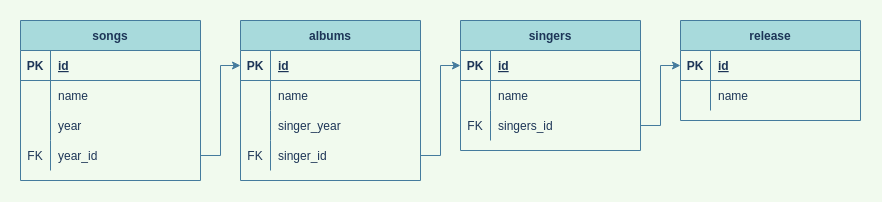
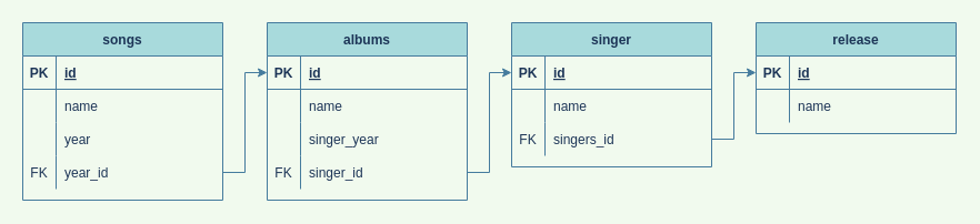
  <mxCell id="0" />
  <mxCell id="1" parent="0" />
  <mxCell id="2" value="release" style="shape=table;startSize=30;container=1;collapsible=1;childLayout=tableLayout;fixedRows=1;rowLines=0;fontStyle=1;align=center;resizeLast=1;fillColor=#A8DADC;strokeColor=#457B9D;fontColor=#1D3557;rounded=0;" vertex="1" parent="1"><mxGeometry x="680" y="20" width="180" height="100" as="geometry" /></mxCell>
  <mxCell id="3" value="" style="shape=tableRow;horizontal=0;startSize=0;swimlaneHead=0;swimlaneBody=0;fillColor=none;collapsible=0;dropTarget=0;points=[[0,0.5],[1,0.5]];portConstraint=eastwest;top=0;left=0;right=0;bottom=1;strokeColor=#457B9D;fontColor=#1D3557;rounded=0;" vertex="1" parent="2"><mxGeometry y="30" width="180" height="30" as="geometry" /></mxCell>
  <mxCell id="4" value="PK" style="shape=partialRectangle;connectable=0;fillColor=none;top=0;left=0;bottom=0;right=0;fontStyle=1;overflow=hidden;strokeColor=#457B9D;fontColor=#1D3557;rounded=0;" vertex="1" parent="3"><mxGeometry width="30" height="30" as="geometry"><mxRectangle width="30" height="30" as="alternateBounds" /></mxGeometry></mxCell>
  <mxCell id="5" value="id" style="shape=partialRectangle;connectable=0;fillColor=none;top=0;left=0;bottom=0;right=0;align=left;spacingLeft=6;fontStyle=5;overflow=hidden;strokeColor=#457B9D;fontColor=#1D3557;rounded=0;" vertex="1" parent="3"><mxGeometry x="30" width="150" height="30" as="geometry"><mxRectangle width="150" height="30" as="alternateBounds" /></mxGeometry></mxCell>
  <mxCell id="6" value="" style="shape=tableRow;horizontal=0;startSize=0;swimlaneHead=0;swimlaneBody=0;fillColor=none;collapsible=0;dropTarget=0;points=[[0,0.5],[1,0.5]];portConstraint=eastwest;top=0;left=0;right=0;bottom=0;strokeColor=#457B9D;fontColor=#1D3557;rounded=0;" vertex="1" parent="2"><mxGeometry y="60" width="180" height="30" as="geometry" /></mxCell>
  <mxCell id="7" value="" style="shape=partialRectangle;connectable=0;fillColor=none;top=0;left=0;bottom=0;right=0;editable=1;overflow=hidden;strokeColor=#457B9D;fontColor=#1D3557;rounded=0;" vertex="1" parent="6"><mxGeometry width="30" height="30" as="geometry"><mxRectangle width="30" height="30" as="alternateBounds" /></mxGeometry></mxCell>
  <mxCell id="8" value="name" style="shape=partialRectangle;connectable=0;fillColor=none;top=0;left=0;bottom=0;right=0;align=left;spacingLeft=6;overflow=hidden;strokeColor=#457B9D;fontColor=#1D3557;rounded=0;" vertex="1" parent="6"><mxGeometry x="30" width="150" height="30" as="geometry"><mxRectangle width="150" height="30" as="alternateBounds" /></mxGeometry></mxCell>
  <mxCell id="9" value="albums" style="shape=table;startSize=30;container=1;collapsible=1;childLayout=tableLayout;fixedRows=1;rowLines=0;fontStyle=1;align=center;resizeLast=1;fillColor=#A8DADC;strokeColor=#457B9D;fontColor=#1D3557;rounded=0;" vertex="1" parent="1"><mxGeometry x="240" y="20" width="180" height="160" as="geometry" /></mxCell>
  <mxCell id="10" value="" style="shape=tableRow;horizontal=0;startSize=0;swimlaneHead=0;swimlaneBody=0;fillColor=none;collapsible=0;dropTarget=0;points=[[0,0.5],[1,0.5]];portConstraint=eastwest;top=0;left=0;right=0;bottom=1;strokeColor=#457B9D;fontColor=#1D3557;rounded=0;" vertex="1" parent="9"><mxGeometry y="30" width="180" height="30" as="geometry" /></mxCell>
  <mxCell id="11" value="PK" style="shape=partialRectangle;connectable=0;fillColor=none;top=0;left=0;bottom=0;right=0;fontStyle=1;overflow=hidden;strokeColor=#457B9D;fontColor=#1D3557;rounded=0;" vertex="1" parent="10"><mxGeometry width="30" height="30" as="geometry"><mxRectangle width="30" height="30" as="alternateBounds" /></mxGeometry></mxCell>
  <mxCell id="12" value="id" style="shape=partialRectangle;connectable=0;fillColor=none;top=0;left=0;bottom=0;right=0;align=left;spacingLeft=6;fontStyle=5;overflow=hidden;strokeColor=#457B9D;fontColor=#1D3557;rounded=0;" vertex="1" parent="10"><mxGeometry x="30" width="150" height="30" as="geometry"><mxRectangle width="150" height="30" as="alternateBounds" /></mxGeometry></mxCell>
  <mxCell id="13" value="" style="shape=tableRow;horizontal=0;startSize=0;swimlaneHead=0;swimlaneBody=0;fillColor=none;collapsible=0;dropTarget=0;points=[[0,0.5],[1,0.5]];portConstraint=eastwest;top=0;left=0;right=0;bottom=0;strokeColor=#457B9D;fontColor=#1D3557;rounded=0;" vertex="1" parent="9"><mxGeometry y="60" width="180" height="30" as="geometry" /></mxCell>
  <mxCell id="14" value="" style="shape=partialRectangle;connectable=0;fillColor=none;top=0;left=0;bottom=0;right=0;editable=1;overflow=hidden;strokeColor=#457B9D;fontColor=#1D3557;rounded=0;" vertex="1" parent="13"><mxGeometry width="30" height="30" as="geometry"><mxRectangle width="30" height="30" as="alternateBounds" /></mxGeometry></mxCell>
  <mxCell id="15" value="name" style="shape=partialRectangle;connectable=0;fillColor=none;top=0;left=0;bottom=0;right=0;align=left;spacingLeft=6;overflow=hidden;strokeColor=#457B9D;fontColor=#1D3557;rounded=0;" vertex="1" parent="13"><mxGeometry x="30" width="150" height="30" as="geometry"><mxRectangle width="150" height="30" as="alternateBounds" /></mxGeometry></mxCell>
  <mxCell id="16" value="" style="shape=tableRow;horizontal=0;startSize=0;swimlaneHead=0;swimlaneBody=0;fillColor=none;collapsible=0;dropTarget=0;points=[[0,0.5],[1,0.5]];portConstraint=eastwest;top=0;left=0;right=0;bottom=0;strokeColor=#457B9D;fontColor=#1D3557;rounded=0;" vertex="1" parent="9"><mxGeometry y="90" width="180" height="30" as="geometry" /></mxCell>
  <mxCell id="17" value="" style="shape=partialRectangle;connectable=0;fillColor=none;top=0;left=0;bottom=0;right=0;editable=1;overflow=hidden;strokeColor=#457B9D;fontColor=#1D3557;rounded=0;" vertex="1" parent="16"><mxGeometry width="30" height="30" as="geometry"><mxRectangle width="30" height="30" as="alternateBounds" /></mxGeometry></mxCell>
  <mxCell id="18" value="singer_year" style="shape=partialRectangle;connectable=0;fillColor=none;top=0;left=0;bottom=0;right=0;align=left;spacingLeft=6;overflow=hidden;strokeColor=#457B9D;fontColor=#1D3557;rounded=0;" vertex="1" parent="16"><mxGeometry x="30" width="150" height="30" as="geometry"><mxRectangle width="150" height="30" as="alternateBounds" /></mxGeometry></mxCell>
  <mxCell id="19" value="" style="shape=tableRow;horizontal=0;startSize=0;swimlaneHead=0;swimlaneBody=0;fillColor=none;collapsible=0;dropTarget=0;points=[[0,0.5],[1,0.5]];portConstraint=eastwest;top=0;left=0;right=0;bottom=0;strokeColor=#457B9D;fontColor=#1D3557;rounded=0;" vertex="1" parent="9"><mxGeometry y="120" width="180" height="30" as="geometry" /></mxCell>
  <mxCell id="20" value="FK" style="shape=partialRectangle;connectable=0;fillColor=none;top=0;left=0;bottom=0;right=0;editable=1;overflow=hidden;strokeColor=#457B9D;fontColor=#1D3557;rounded=0;" vertex="1" parent="19"><mxGeometry width="30" height="30" as="geometry"><mxRectangle width="30" height="30" as="alternateBounds" /></mxGeometry></mxCell>
  <mxCell id="21" value="singer_id" style="shape=partialRectangle;connectable=0;fillColor=none;top=0;left=0;bottom=0;right=0;align=left;spacingLeft=6;overflow=hidden;strokeColor=#457B9D;fontColor=#1D3557;rounded=0;" vertex="1" parent="19"><mxGeometry x="30" width="150" height="30" as="geometry"><mxRectangle width="150" height="30" as="alternateBounds" /></mxGeometry></mxCell>
- <mxCell id="22" value="singers" style="shape=table;startSize=30;container=1;collapsible=1;childLayout=tableLayout;fixedRows=1;rowLines=0;fontStyle=1;align=center;resizeLast=1;fillColor=#A8DADC;strokeColor=#457B9D;fontColor=#1D3557;rounded=0;" vertex="1" parent="1"><mxGeometry x="460" y="20" width="180" height="130" as="geometry" /></mxCell>
+ <mxCell id="22" value="singer" style="shape=table;startSize=30;container=1;collapsible=1;childLayout=tableLayout;fixedRows=1;rowLines=0;fontStyle=1;align=center;resizeLast=1;fillColor=#A8DADC;strokeColor=#457B9D;fontColor=#1D3557;rounded=0;" vertex="1" parent="1"><mxGeometry x="460" y="20" width="180" height="130" as="geometry" /></mxCell>
  <mxCell id="23" value="" style="shape=tableRow;horizontal=0;startSize=0;swimlaneHead=0;swimlaneBody=0;fillColor=none;collapsible=0;dropTarget=0;points=[[0,0.5],[1,0.5]];portConstraint=eastwest;top=0;left=0;right=0;bottom=1;strokeColor=#457B9D;fontColor=#1D3557;rounded=0;" vertex="1" parent="22"><mxGeometry y="30" width="180" height="30" as="geometry" /></mxCell>
  <mxCell id="24" value="PK" style="shape=partialRectangle;connectable=0;fillColor=none;top=0;left=0;bottom=0;right=0;fontStyle=1;overflow=hidden;strokeColor=#457B9D;fontColor=#1D3557;rounded=0;" vertex="1" parent="23"><mxGeometry width="30" height="30" as="geometry"><mxRectangle width="30" height="30" as="alternateBounds" /></mxGeometry></mxCell>
  <mxCell id="25" value="id" style="shape=partialRectangle;connectable=0;fillColor=none;top=0;left=0;bottom=0;right=0;align=left;spacingLeft=6;fontStyle=5;overflow=hidden;strokeColor=#457B9D;fontColor=#1D3557;rounded=0;" vertex="1" parent="23"><mxGeometry x="30" width="150" height="30" as="geometry"><mxRectangle width="150" height="30" as="alternateBounds" /></mxGeometry></mxCell>
  <mxCell id="26" value="" style="shape=tableRow;horizontal=0;startSize=0;swimlaneHead=0;swimlaneBody=0;fillColor=none;collapsible=0;dropTarget=0;points=[[0,0.5],[1,0.5]];portConstraint=eastwest;top=0;left=0;right=0;bottom=0;strokeColor=#457B9D;fontColor=#1D3557;rounded=0;" vertex="1" parent="22"><mxGeometry y="60" width="180" height="30" as="geometry" /></mxCell>
  <mxCell id="27" value="" style="shape=partialRectangle;connectable=0;fillColor=none;top=0;left=0;bottom=0;right=0;editable=1;overflow=hidden;strokeColor=#457B9D;fontColor=#1D3557;rounded=0;" vertex="1" parent="26"><mxGeometry width="30" height="30" as="geometry"><mxRectangle width="30" height="30" as="alternateBounds" /></mxGeometry></mxCell>
  <mxCell id="28" value="name" style="shape=partialRectangle;connectable=0;fillColor=none;top=0;left=0;bottom=0;right=0;align=left;spacingLeft=6;overflow=hidden;strokeColor=#457B9D;fontColor=#1D3557;rounded=0;" vertex="1" parent="26"><mxGeometry x="30" width="150" height="30" as="geometry"><mxRectangle width="150" height="30" as="alternateBounds" /></mxGeometry></mxCell>
  <mxCell id="29" value="" style="shape=tableRow;horizontal=0;startSize=0;swimlaneHead=0;swimlaneBody=0;fillColor=none;collapsible=0;dropTarget=0;points=[[0,0.5],[1,0.5]];portConstraint=eastwest;top=0;left=0;right=0;bottom=0;strokeColor=#457B9D;fontColor=#1D3557;rounded=0;" vertex="1" parent="22"><mxGeometry y="90" width="180" height="30" as="geometry" /></mxCell>
  <mxCell id="30" value="FK" style="shape=partialRectangle;connectable=0;fillColor=none;top=0;left=0;bottom=0;right=0;editable=1;overflow=hidden;strokeColor=#457B9D;fontColor=#1D3557;rounded=0;" vertex="1" parent="29"><mxGeometry width="30" height="30" as="geometry"><mxRectangle width="30" height="30" as="alternateBounds" /></mxGeometry></mxCell>
  <mxCell id="31" value="singers_id" style="shape=partialRectangle;connectable=0;fillColor=none;top=0;left=0;bottom=0;right=0;align=left;spacingLeft=6;overflow=hidden;strokeColor=#457B9D;fontColor=#1D3557;rounded=0;" vertex="1" parent="29"><mxGeometry x="30" width="150" height="30" as="geometry"><mxRectangle width="150" height="30" as="alternateBounds" /></mxGeometry></mxCell>
  <mxCell id="32" style="edgeStyle=orthogonalEdgeStyle;rounded=0;orthogonalLoop=1;jettySize=auto;html=1;strokeColor=#457B9D;fontColor=#1D3557;labelBackgroundColor=#F1FAEE;" edge="1" parent="1" source="29" target="3"><mxGeometry relative="1" as="geometry" /></mxCell>
  <mxCell id="33" style="edgeStyle=orthogonalEdgeStyle;rounded=0;orthogonalLoop=1;jettySize=auto;html=1;strokeColor=#457B9D;fontColor=#1D3557;labelBackgroundColor=#F1FAEE;" edge="1" parent="1" source="19" target="23"><mxGeometry relative="1" as="geometry" /></mxCell>
  <mxCell id="34" value="songs" style="shape=table;startSize=30;container=1;collapsible=1;childLayout=tableLayout;fixedRows=1;rowLines=0;fontStyle=1;align=center;resizeLast=1;fillColor=#A8DADC;strokeColor=#457B9D;fontColor=#1D3557;rounded=0;" vertex="1" parent="1"><mxGeometry x="20" y="20" width="180" height="160" as="geometry" /></mxCell>
  <mxCell id="35" value="" style="shape=tableRow;horizontal=0;startSize=0;swimlaneHead=0;swimlaneBody=0;fillColor=none;collapsible=0;dropTarget=0;points=[[0,0.5],[1,0.5]];portConstraint=eastwest;top=0;left=0;right=0;bottom=1;strokeColor=#457B9D;fontColor=#1D3557;rounded=0;" vertex="1" parent="34"><mxGeometry y="30" width="180" height="30" as="geometry" /></mxCell>
  <mxCell id="36" value="PK" style="shape=partialRectangle;connectable=0;fillColor=none;top=0;left=0;bottom=0;right=0;fontStyle=1;overflow=hidden;strokeColor=#457B9D;fontColor=#1D3557;rounded=0;" vertex="1" parent="35"><mxGeometry width="30" height="30" as="geometry"><mxRectangle width="30" height="30" as="alternateBounds" /></mxGeometry></mxCell>
  <mxCell id="37" value="id" style="shape=partialRectangle;connectable=0;fillColor=none;top=0;left=0;bottom=0;right=0;align=left;spacingLeft=6;fontStyle=5;overflow=hidden;strokeColor=#457B9D;fontColor=#1D3557;rounded=0;" vertex="1" parent="35"><mxGeometry x="30" width="150" height="30" as="geometry"><mxRectangle width="150" height="30" as="alternateBounds" /></mxGeometry></mxCell>
  <mxCell id="38" value="" style="shape=tableRow;horizontal=0;startSize=0;swimlaneHead=0;swimlaneBody=0;fillColor=none;collapsible=0;dropTarget=0;points=[[0,0.5],[1,0.5]];portConstraint=eastwest;top=0;left=0;right=0;bottom=0;strokeColor=#457B9D;fontColor=#1D3557;rounded=0;" vertex="1" parent="34"><mxGeometry y="60" width="180" height="30" as="geometry" /></mxCell>
  <mxCell id="39" value="" style="shape=partialRectangle;connectable=0;fillColor=none;top=0;left=0;bottom=0;right=0;editable=1;overflow=hidden;strokeColor=#457B9D;fontColor=#1D3557;rounded=0;" vertex="1" parent="38"><mxGeometry width="30" height="30" as="geometry"><mxRectangle width="30" height="30" as="alternateBounds" /></mxGeometry></mxCell>
  <mxCell id="40" value="name" style="shape=partialRectangle;connectable=0;fillColor=none;top=0;left=0;bottom=0;right=0;align=left;spacingLeft=6;overflow=hidden;strokeColor=#457B9D;fontColor=#1D3557;rounded=0;" vertex="1" parent="38"><mxGeometry x="30" width="150" height="30" as="geometry"><mxRectangle width="150" height="30" as="alternateBounds" /></mxGeometry></mxCell>
  <mxCell id="41" value="" style="shape=tableRow;horizontal=0;startSize=0;swimlaneHead=0;swimlaneBody=0;fillColor=none;collapsible=0;dropTarget=0;points=[[0,0.5],[1,0.5]];portConstraint=eastwest;top=0;left=0;right=0;bottom=0;strokeColor=#457B9D;fontColor=#1D3557;rounded=0;" vertex="1" parent="34"><mxGeometry y="90" width="180" height="30" as="geometry" /></mxCell>
  <mxCell id="42" value="" style="shape=partialRectangle;connectable=0;fillColor=none;top=0;left=0;bottom=0;right=0;editable=1;overflow=hidden;strokeColor=#457B9D;fontColor=#1D3557;rounded=0;" vertex="1" parent="41"><mxGeometry width="30" height="30" as="geometry"><mxRectangle width="30" height="30" as="alternateBounds" /></mxGeometry></mxCell>
  <mxCell id="43" value="year" style="shape=partialRectangle;connectable=0;fillColor=none;top=0;left=0;bottom=0;right=0;align=left;spacingLeft=6;overflow=hidden;strokeColor=#457B9D;fontColor=#1D3557;rounded=0;" vertex="1" parent="41"><mxGeometry x="30" width="150" height="30" as="geometry"><mxRectangle width="150" height="30" as="alternateBounds" /></mxGeometry></mxCell>
  <mxCell id="44" value="" style="shape=tableRow;horizontal=0;startSize=0;swimlaneHead=0;swimlaneBody=0;fillColor=none;collapsible=0;dropTarget=0;points=[[0,0.5],[1,0.5]];portConstraint=eastwest;top=0;left=0;right=0;bottom=0;strokeColor=#457B9D;fontColor=#1D3557;rounded=0;" vertex="1" parent="34"><mxGeometry y="120" width="180" height="30" as="geometry" /></mxCell>
  <mxCell id="45" value="FK" style="shape=partialRectangle;connectable=0;fillColor=none;top=0;left=0;bottom=0;right=0;editable=1;overflow=hidden;strokeColor=#457B9D;fontColor=#1D3557;rounded=0;" vertex="1" parent="44"><mxGeometry width="30" height="30" as="geometry"><mxRectangle width="30" height="30" as="alternateBounds" /></mxGeometry></mxCell>
  <mxCell id="46" value="year_id" style="shape=partialRectangle;connectable=0;fillColor=none;top=0;left=0;bottom=0;right=0;align=left;spacingLeft=6;overflow=hidden;strokeColor=#457B9D;fontColor=#1D3557;rounded=0;" vertex="1" parent="44"><mxGeometry x="30" width="150" height="30" as="geometry"><mxRectangle width="150" height="30" as="alternateBounds" /></mxGeometry></mxCell>
  <mxCell id="47" style="edgeStyle=orthogonalEdgeStyle;rounded=0;orthogonalLoop=1;jettySize=auto;html=1;strokeColor=#457B9D;fontColor=#1D3557;labelBackgroundColor=#F1FAEE;" edge="1" parent="1" source="44" target="10"><mxGeometry relative="1" as="geometry" /></mxCell>
